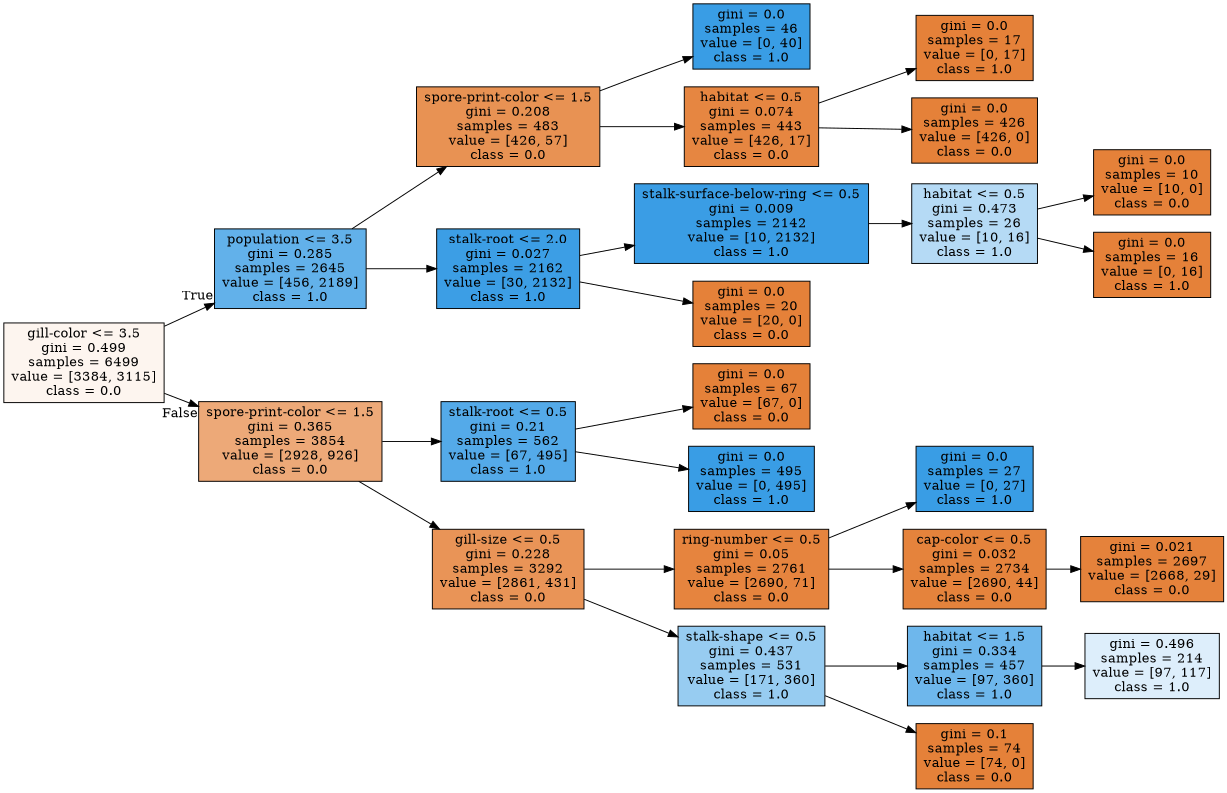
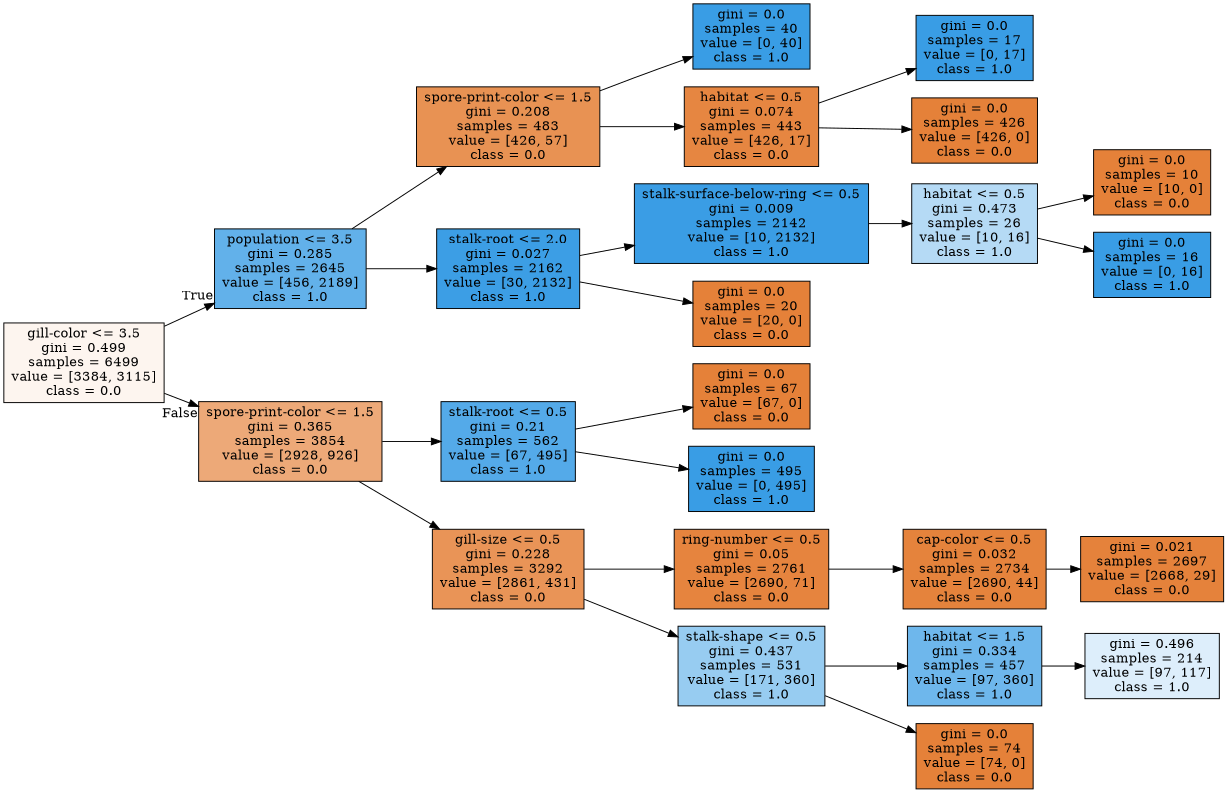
  digraph {
    rankdir=LR
    node [color=black fillcolor="#399de5" shape=box style=filled]
    n1 [fillcolor="#fdf5ef" label="gill-color <= 3.5\ngini = 0.499\nsamples = 6499\nvalue = [3384, 3115]\nclass = 0.0"]
    n2 [fillcolor="#62b1ea" label="population <= 3.5\ngini = 0.285\nsamples = 2645\nvalue = [456, 2189]\nclass = 1.0"]
    n3 [fillcolor="#eda978" label="spore-print-color <= 1.5\ngini = 0.365\nsamples = 3854\nvalue = [2928, 926]\nclass = 0.0"]
    n4 [fillcolor="#e89253" label="spore-print-color <= 1.5\ngini = 0.208\nsamples = 483\nvalue = [426, 57]\nclass = 0.0"]
    n5 [fillcolor="#3c9ee5" label="stalk-root <= 2.0\ngini = 0.027\nsamples = 2162\nvalue = [30, 2132]\nclass = 1.0"]
    n6 [fillcolor="#54aae9" label="stalk-root <= 0.5\ngini = 0.21\nsamples = 562\nvalue = [67, 495]\nclass = 1.0"]
    n7 [fillcolor="#e99457" label="gill-size <= 0.5\ngini = 0.228\nsamples = 3292\nvalue = [2861, 431]\nclass = 0.0"]
-   n8 [label="gini = 0.0\nsamples = 46\nvalue = [0, 40]\nclass = 1.0"]
+   n8 [label="gini = 0.0\nsamples = 40\nvalue = [0, 40]\nclass = 1.0"]
    n9 [fillcolor="#e68641" label="habitat <= 0.5\ngini = 0.074\nsamples = 443\nvalue = [426, 17]\nclass = 0.0"]
    n10 [fillcolor="#3a9de5" label="stalk-surface-below-ring <= 0.5\ngini = 0.009\nsamples = 2142\nvalue = [10, 2132]\nclass = 1.0"]
    n11 [fillcolor="#e58139" label="gini = 0.0\nsamples = 20\nvalue = [20, 0]\nclass = 0.0"]
-   n12 [fillcolor="#e58139" label="gini = 0.0\nsamples = 17\nvalue = [0, 17]\nclass = 1.0"]
+   n12 [label="gini = 0.0\nsamples = 17\nvalue = [0, 17]\nclass = 1.0"]
    n13 [fillcolor="#e58139" label="gini = 0.0\nsamples = 426\nvalue = [426, 0]\nclass = 0.0"]
    n14 [fillcolor="#b5daf5" label="habitat <= 0.5\ngini = 0.473\nsamples = 26\nvalue = [10, 16]\nclass = 1.0"]
    n15 [fillcolor="#e58139" label="gini = 0.0\nsamples = 10\nvalue = [10, 0]\nclass = 0.0"]
-   n16 [fillcolor="#e58139" label="gini = 0.0\nsamples = 16\nvalue = [0, 16]\nclass = 1.0"]
+   n16 [label="gini = 0.0\nsamples = 16\nvalue = [0, 16]\nclass = 1.0"]
    n17 [fillcolor="#e58139" label="gini = 0.0\nsamples = 67\nvalue = [67, 0]\nclass = 0.0"]
    n18 [label="gini = 0.0\nsamples = 495\nvalue = [0, 495]\nclass = 1.0"]
    n19 [fillcolor="#e6843e" label="ring-number <= 0.5\ngini = 0.05\nsamples = 2761\nvalue = [2690, 71]\nclass = 0.0"]
    n20 [fillcolor="#97ccf1" label="stalk-shape <= 0.5\ngini = 0.437\nsamples = 531\nvalue = [171, 360]\nclass = 1.0"]
-   n21 [label="gini = 0.0\nsamples = 27\nvalue = [0, 27]\nclass = 1.0"]
    n22 [fillcolor="#e5833c" label="cap-color <= 0.5\ngini = 0.032\nsamples = 2734\nvalue = [2690, 44]\nclass = 0.0"]
    n23 [fillcolor="#6eb7ec" label="habitat <= 1.5\ngini = 0.334\nsamples = 457\nvalue = [97, 360]\nclass = 1.0"]
-   n24 [fillcolor="#e58139" label="gini = 0.1\nsamples = 74\nvalue = [74, 0]\nclass = 0.0"]
+   n24 [fillcolor="#e58139" label="gini = 0.0\nsamples = 74\nvalue = [74, 0]\nclass = 0.0"]
    n25 [fillcolor="#e5823b" label="gini = 0.021\nsamples = 2697\nvalue = [2668, 29]\nclass = 0.0"]
    n26 [fillcolor="#ddeefb" label="gini = 0.496\nsamples = 214\nvalue = [97, 117]\nclass = 1.0"]
    n1 -> n2 [headlabel=True labelangle=45 labeldistance=2.5]
    n1 -> n3 [headlabel=False labelangle=-45 labeldistance=2.5]
    n2 -> n4
    n2 -> n5
    n3 -> n6
    n3 -> n7
    n4 -> n8
    n4 -> n9
    n5 -> n10
    n5 -> n11
    n6 -> n17
    n6 -> n18
    n7 -> n19
    n7 -> n20
    n9 -> n12
    n9 -> n13
    n10 -> n14
    n14 -> n15
    n14 -> n16
-   n19 -> n21
    n19 -> n22
    n20 -> n23
    n20 -> n24
    n22 -> n25
    n23 -> n26
  }
